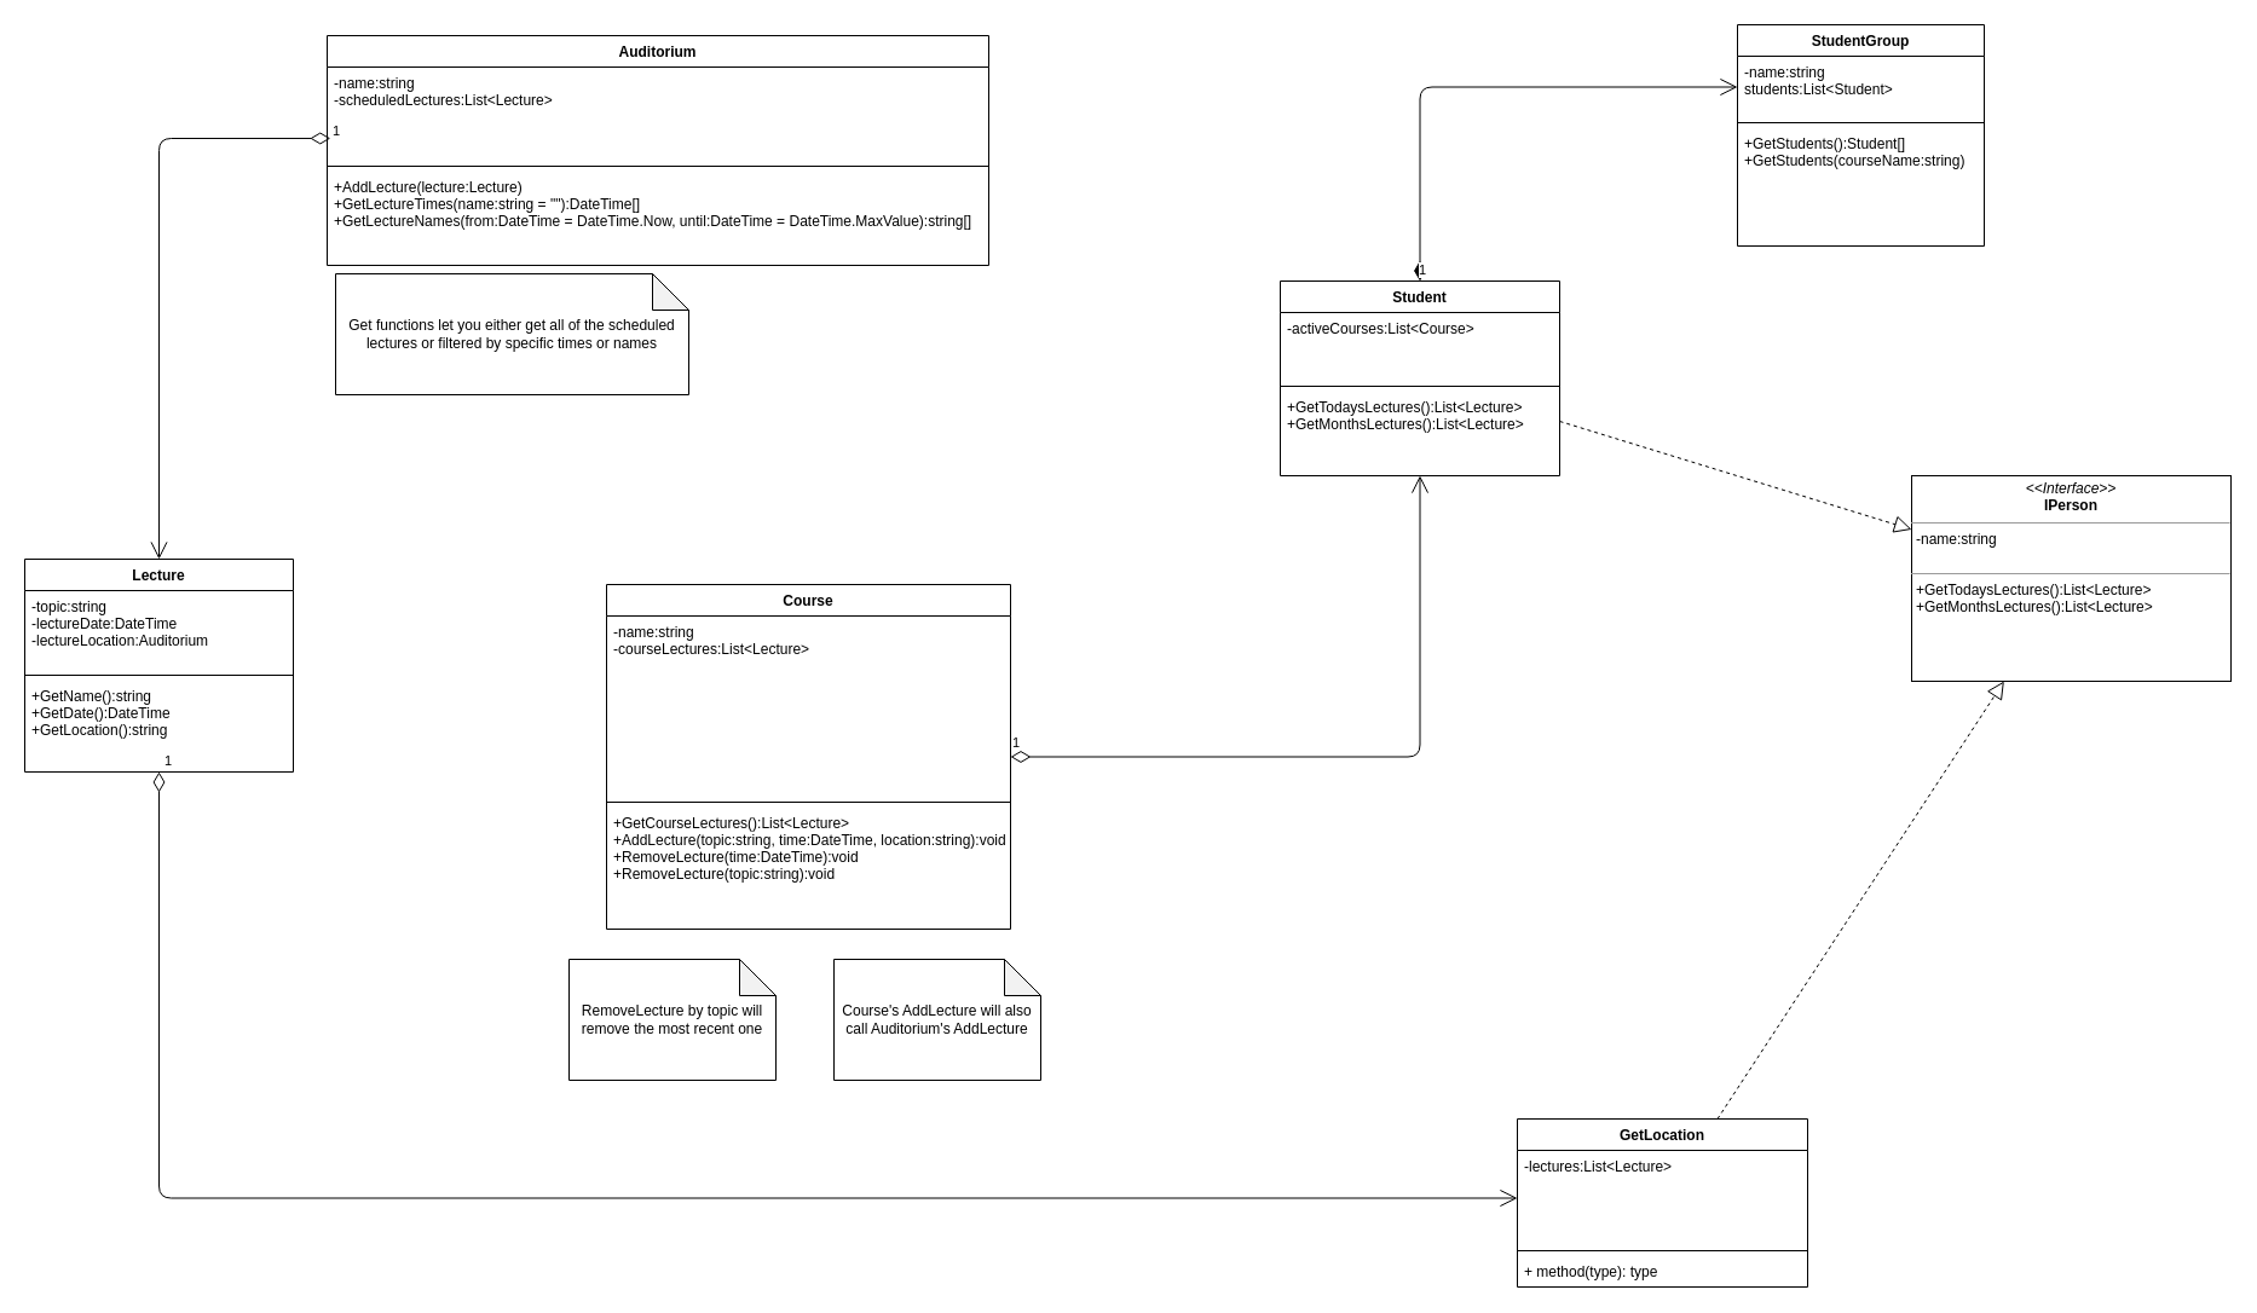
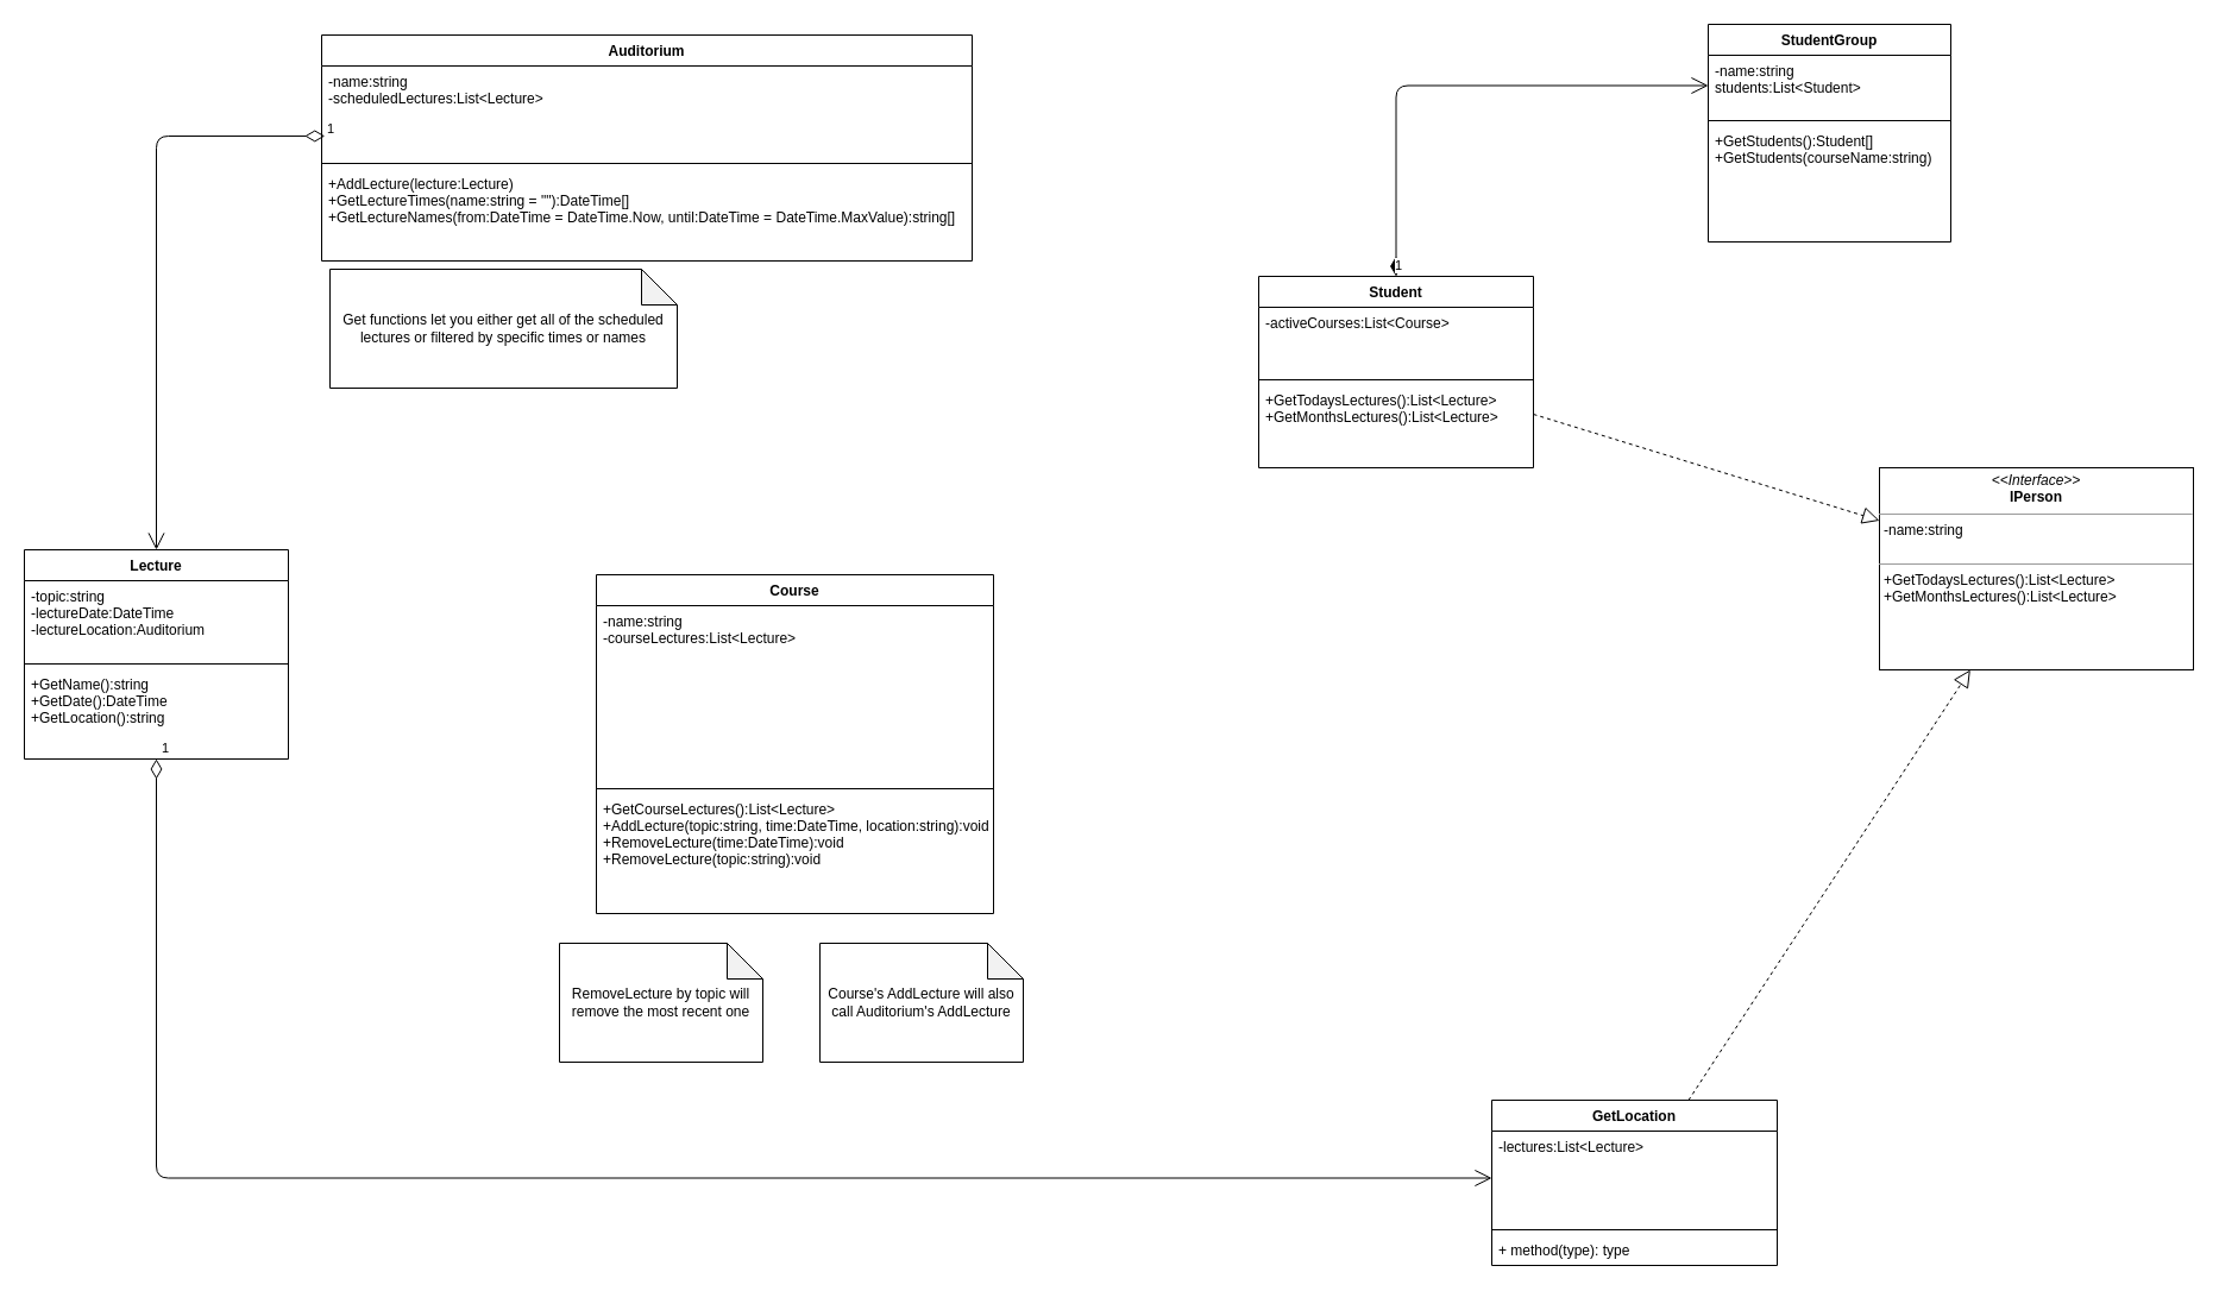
  <mxCell id="0" />
  <mxCell id="1" parent="0" />
  <mxCell id="2" value="Student" style="swimlane;fontStyle=1;align=center;verticalAlign=top;childLayout=stackLayout;horizontal=1;startSize=26;horizontalStack=0;resizeParent=1;resizeParentMax=0;resizeLast=0;collapsible=1;marginBottom=0;" parent="1" vertex="1"><mxGeometry x="1058" y="232" width="231" height="161" as="geometry" /></mxCell>
  <mxCell id="3" value="-activeCourses:List&lt;Course&gt;" style="text;strokeColor=none;fillColor=none;align=left;verticalAlign=top;spacingLeft=4;spacingRight=4;overflow=hidden;rotatable=0;points=[[0,0.5],[1,0.5]];portConstraint=eastwest;" parent="2" vertex="1"><mxGeometry y="26" width="231" height="57" as="geometry" /></mxCell>
  <mxCell id="4" value="" style="line;strokeWidth=1;fillColor=none;align=left;verticalAlign=middle;spacingTop=-1;spacingLeft=3;spacingRight=3;rotatable=0;labelPosition=right;points=[];portConstraint=eastwest;" parent="2" vertex="1"><mxGeometry y="83" width="231" height="8" as="geometry" /></mxCell>
  <mxCell id="5" value="+GetTodaysLectures():List&lt;Lecture&gt;&#10;+GetMonthsLectures():List&lt;Lecture&gt;" style="text;strokeColor=none;fillColor=none;align=left;verticalAlign=top;spacingLeft=4;spacingRight=4;overflow=hidden;rotatable=0;points=[[0,0.5],[1,0.5]];portConstraint=eastwest;" parent="2" vertex="1"><mxGeometry y="91" width="231" height="70" as="geometry" /></mxCell>
  <mxCell id="6" value="Course" style="swimlane;fontStyle=1;align=center;verticalAlign=top;childLayout=stackLayout;horizontal=1;startSize=26;horizontalStack=0;resizeParent=1;resizeParentMax=0;resizeLast=0;collapsible=1;marginBottom=0;" parent="1" vertex="1"><mxGeometry x="501" y="483" width="334" height="285" as="geometry" /></mxCell>
  <mxCell id="7" value="-name:string&#10;-courseLectures:List&lt;Lecture&gt;&#10;&#10;" style="text;strokeColor=none;fillColor=none;align=left;verticalAlign=top;spacingLeft=4;spacingRight=4;overflow=hidden;rotatable=0;points=[[0,0.5],[1,0.5]];portConstraint=eastwest;" parent="6" vertex="1"><mxGeometry y="26" width="334" height="150" as="geometry" /></mxCell>
  <mxCell id="8" value="" style="line;strokeWidth=1;fillColor=none;align=left;verticalAlign=middle;spacingTop=-1;spacingLeft=3;spacingRight=3;rotatable=0;labelPosition=right;points=[];portConstraint=eastwest;" parent="6" vertex="1"><mxGeometry y="176" width="334" height="8" as="geometry" /></mxCell>
  <mxCell id="9" value="+GetCourseLectures():List&lt;Lecture&gt;&#10;+AddLecture(topic:string, time:DateTime, location:string):void&#10;+RemoveLecture(time:DateTime):void&#10;+RemoveLecture(topic:string):void" style="text;strokeColor=none;fillColor=none;align=left;verticalAlign=top;spacingLeft=4;spacingRight=4;overflow=hidden;rotatable=0;points=[[0,0.5],[1,0.5]];portConstraint=eastwest;" parent="6" vertex="1"><mxGeometry y="184" width="334" height="101" as="geometry" /></mxCell>
  <mxCell id="10" value="Lecture" style="swimlane;fontStyle=1;align=center;verticalAlign=top;childLayout=stackLayout;horizontal=1;startSize=26;horizontalStack=0;resizeParent=1;resizeParentMax=0;resizeLast=0;collapsible=1;marginBottom=0;" parent="1" vertex="1"><mxGeometry x="20" y="462" width="222" height="176" as="geometry" /></mxCell>
  <mxCell id="11" value="-topic:string&#10;-lectureDate:DateTime&#10;-lectureLocation:Auditorium&#10;" style="text;strokeColor=none;fillColor=none;align=left;verticalAlign=top;spacingLeft=4;spacingRight=4;overflow=hidden;rotatable=0;points=[[0,0.5],[1,0.5]];portConstraint=eastwest;" parent="10" vertex="1"><mxGeometry y="26" width="222" height="66" as="geometry" /></mxCell>
  <mxCell id="12" value="" style="line;strokeWidth=1;fillColor=none;align=left;verticalAlign=middle;spacingTop=-1;spacingLeft=3;spacingRight=3;rotatable=0;labelPosition=right;points=[];portConstraint=eastwest;" parent="10" vertex="1"><mxGeometry y="92" width="222" height="8" as="geometry" /></mxCell>
  <mxCell id="13" value="+GetName():string&#10;+GetDate():DateTime&#10;+GetLocation():string&#10;" style="text;strokeColor=none;fillColor=none;align=left;verticalAlign=top;spacingLeft=4;spacingRight=4;overflow=hidden;rotatable=0;points=[[0,0.5],[1,0.5]];portConstraint=eastwest;" parent="10" vertex="1"><mxGeometry y="100" width="222" height="76" as="geometry" /></mxCell>
  <mxCell id="14" value="Auditorium" style="swimlane;fontStyle=1;align=center;verticalAlign=top;childLayout=stackLayout;horizontal=1;startSize=26;horizontalStack=0;resizeParent=1;resizeParentMax=0;resizeLast=0;collapsible=1;marginBottom=0;" parent="1" vertex="1"><mxGeometry x="270" y="29" width="547" height="190" as="geometry" /></mxCell>
  <mxCell id="15" value="-name:string&#10;-scheduledLectures:List&lt;Lecture&gt;" style="text;strokeColor=none;fillColor=none;align=left;verticalAlign=top;spacingLeft=4;spacingRight=4;overflow=hidden;rotatable=0;points=[[0,0.5],[1,0.5]];portConstraint=eastwest;" parent="14" vertex="1"><mxGeometry y="26" width="547" height="78" as="geometry" /></mxCell>
  <mxCell id="16" value="" style="line;strokeWidth=1;fillColor=none;align=left;verticalAlign=middle;spacingTop=-1;spacingLeft=3;spacingRight=3;rotatable=0;labelPosition=right;points=[];portConstraint=eastwest;" parent="14" vertex="1"><mxGeometry y="104" width="547" height="8" as="geometry" /></mxCell>
  <mxCell id="17" value="+AddLecture(lecture:Lecture)&#10;+GetLectureTimes(name:string = &quot;&quot;):DateTime[]&#10;+GetLectureNames(from:DateTime = DateTime.Now, until:DateTime = DateTime.MaxValue):string[]&#10;" style="text;strokeColor=none;fillColor=none;align=left;verticalAlign=top;spacingLeft=4;spacingRight=4;overflow=hidden;rotatable=0;points=[[0,0.5],[1,0.5]];portConstraint=eastwest;" parent="14" vertex="1"><mxGeometry y="112" width="547" height="78" as="geometry" /></mxCell>
  <mxCell id="18" value="RemoveLecture by topic will remove the most recent one" style="shape=note;whiteSpace=wrap;html=1;backgroundOutline=1;darkOpacity=0.05;" parent="1" vertex="1"><mxGeometry x="470" y="793" width="171" height="100" as="geometry" /></mxCell>
- <mxCell id="19" value="1" style="endArrow=open;html=1;endSize=12;startArrow=diamondThin;startSize=14;startFill=0;edgeStyle=orthogonalEdgeStyle;align=left;verticalAlign=bottom;" parent="1" source="6" target="2" edge="1"><mxGeometry x="-1" y="3" relative="1" as="geometry"><mxPoint x="601" y="348" as="sourcePoint" /><mxPoint x="761" y="348" as="targetPoint" /></mxGeometry></mxCell>
  <mxCell id="20" value="1" style="endArrow=open;html=1;endSize=12;startArrow=diamondThin;startSize=14;startFill=0;edgeStyle=orthogonalEdgeStyle;align=left;verticalAlign=bottom;exitX=0.005;exitY=0.756;exitDx=0;exitDy=0;exitPerimeter=0;" parent="1" source="15" target="10" edge="1"><mxGeometry x="-1" y="3" relative="1" as="geometry"><mxPoint x="450" y="242" as="sourcePoint" /><mxPoint x="761" y="348" as="targetPoint" /></mxGeometry></mxCell>
  <mxCell id="21" value="Course's AddLecture will also call Auditorium's AddLecture" style="shape=note;whiteSpace=wrap;html=1;backgroundOutline=1;darkOpacity=0.05;" parent="1" vertex="1"><mxGeometry x="689" y="793" width="171" height="100" as="geometry" /></mxCell>
  <mxCell id="22" value="Get functions let you either get all of the scheduled lectures or filtered by specific times or names" style="shape=note;whiteSpace=wrap;html=1;backgroundOutline=1;darkOpacity=0.05;" parent="1" vertex="1"><mxGeometry x="277" y="226" width="292" height="100" as="geometry" /></mxCell>
  <mxCell id="23" value="GetLocation" style="swimlane;fontStyle=1;align=center;verticalAlign=top;childLayout=stackLayout;horizontal=1;startSize=26;horizontalStack=0;resizeParent=1;resizeParentMax=0;resizeLast=0;collapsible=1;marginBottom=0;" parent="1" vertex="1"><mxGeometry x="1254" y="925" width="240" height="139" as="geometry" /></mxCell>
  <mxCell id="24" value="-lectures:List&lt;Lecture&gt;" style="text;strokeColor=none;fillColor=none;align=left;verticalAlign=top;spacingLeft=4;spacingRight=4;overflow=hidden;rotatable=0;points=[[0,0.5],[1,0.5]];portConstraint=eastwest;" parent="23" vertex="1"><mxGeometry y="26" width="240" height="79" as="geometry" /></mxCell>
  <mxCell id="25" value="" style="line;strokeWidth=1;fillColor=none;align=left;verticalAlign=middle;spacingTop=-1;spacingLeft=3;spacingRight=3;rotatable=0;labelPosition=right;points=[];portConstraint=eastwest;" parent="23" vertex="1"><mxGeometry y="105" width="240" height="8" as="geometry" /></mxCell>
  <mxCell id="26" value="+ method(type): type" style="text;strokeColor=none;fillColor=none;align=left;verticalAlign=top;spacingLeft=4;spacingRight=4;overflow=hidden;rotatable=0;points=[[0,0.5],[1,0.5]];portConstraint=eastwest;" parent="23" vertex="1"><mxGeometry y="113" width="240" height="26" as="geometry" /></mxCell>
  <mxCell id="27" value="&lt;p style=&quot;margin: 0px ; margin-top: 4px ; text-align: center&quot;&gt;&lt;i&gt;&amp;lt;&amp;lt;Interface&amp;gt;&amp;gt;&lt;/i&gt;&lt;br&gt;&lt;b&gt;IPerson&lt;/b&gt;&lt;/p&gt;&lt;hr size=&quot;1&quot;&gt;&lt;p style=&quot;margin: 0px ; margin-left: 4px&quot;&gt;-name:string&lt;br&gt;&lt;br&gt;&lt;/p&gt;&lt;hr size=&quot;1&quot;&gt;&lt;p style=&quot;margin: 0px ; margin-left: 4px&quot;&gt;+GetTodaysLectures():List&amp;lt;Lecture&amp;gt;&lt;br style=&quot;padding: 0px ; margin: 0px&quot;&gt;+GetMonthsLectures():List&amp;lt;Lecture&amp;gt;&lt;br&gt;&lt;/p&gt;" style="verticalAlign=top;align=left;overflow=fill;fontSize=12;fontFamily=Helvetica;html=1;" parent="1" vertex="1"><mxGeometry x="1580" y="393" width="264" height="170" as="geometry" /></mxCell>
  <mxCell id="28" value="" style="endArrow=block;dashed=1;endFill=0;endSize=12;html=1;" parent="1" source="2" target="27" edge="1"><mxGeometry width="160" relative="1" as="geometry"><mxPoint x="1309" y="372" as="sourcePoint" /><mxPoint x="1469" y="372" as="targetPoint" /></mxGeometry></mxCell>
  <mxCell id="29" value="" style="endArrow=block;dashed=1;endFill=0;endSize=12;html=1;" parent="1" source="23" target="27" edge="1"><mxGeometry width="160" relative="1" as="geometry"><mxPoint x="1329" y="642" as="sourcePoint" /><mxPoint x="1489" y="642" as="targetPoint" /></mxGeometry></mxCell>
  <mxCell id="30" value="1" style="endArrow=open;html=1;endSize=12;startArrow=diamondThin;startSize=14;startFill=0;edgeStyle=orthogonalEdgeStyle;align=left;verticalAlign=bottom;" parent="1" source="10" target="24" edge="1"><mxGeometry x="-1" y="3" relative="1" as="geometry"><mxPoint x="812" y="757" as="sourcePoint" /><mxPoint x="972" y="757" as="targetPoint" /></mxGeometry></mxCell>
  <mxCell id="31" value="StudentGroup" style="swimlane;fontStyle=1;align=center;verticalAlign=top;childLayout=stackLayout;horizontal=1;startSize=26;horizontalStack=0;resizeParent=1;resizeParentMax=0;resizeLast=0;collapsible=1;marginBottom=0;" vertex="1" parent="1"><mxGeometry x="1436" y="20" width="204" height="183" as="geometry" /></mxCell>
  <mxCell id="32" value="-name:string&#10;students:List&lt;Student&gt;" style="text;strokeColor=none;fillColor=none;align=left;verticalAlign=top;spacingLeft=4;spacingRight=4;overflow=hidden;rotatable=0;points=[[0,0.5],[1,0.5]];portConstraint=eastwest;" vertex="1" parent="31"><mxGeometry y="26" width="204" height="51" as="geometry" /></mxCell>
  <mxCell id="33" value="" style="line;strokeWidth=1;fillColor=none;align=left;verticalAlign=middle;spacingTop=-1;spacingLeft=3;spacingRight=3;rotatable=0;labelPosition=right;points=[];portConstraint=eastwest;" vertex="1" parent="31"><mxGeometry y="77" width="204" height="8" as="geometry" /></mxCell>
  <mxCell id="34" value="+GetStudents():Student[]&#10;+GetStudents(courseName:string)&#10;" style="text;strokeColor=none;fillColor=none;align=left;verticalAlign=top;spacingLeft=4;spacingRight=4;overflow=hidden;rotatable=0;points=[[0,0.5],[1,0.5]];portConstraint=eastwest;" vertex="1" parent="31"><mxGeometry y="85" width="204" height="98" as="geometry" /></mxCell>
  <mxCell id="35" value="1" style="endArrow=open;html=1;endSize=12;startArrow=diamondThin;startSize=14;startFill=1;edgeStyle=orthogonalEdgeStyle;align=left;verticalAlign=bottom;entryX=0;entryY=0.5;entryDx=0;entryDy=0;" edge="1" parent="1" source="2" target="32"><mxGeometry x="-1" y="3" relative="1" as="geometry"><mxPoint x="1265" y="329" as="sourcePoint" /><mxPoint x="1425" y="329" as="targetPoint" /></mxGeometry></mxCell>
